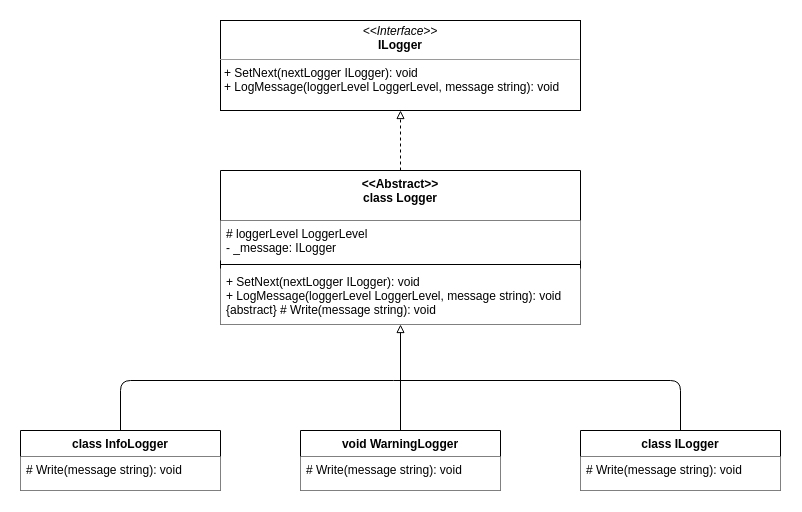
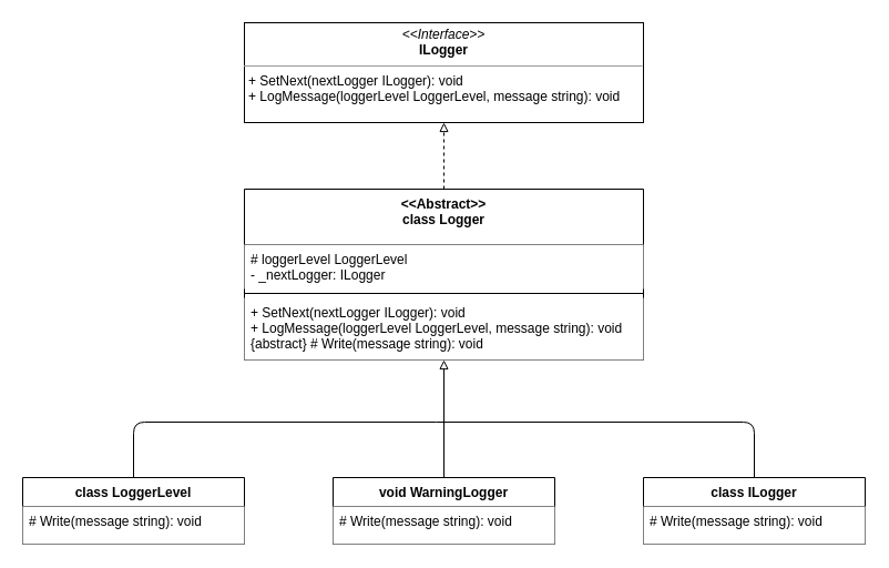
  <mxCell id="0" />
  <mxCell id="1" parent="0" />
  <mxCell id="2" value="&lt;p style=&quot;margin:0px;margin-top:4px;text-align:center;&quot;&gt;&lt;i&gt;&amp;lt;&amp;lt;Interface&amp;gt;&amp;gt;&lt;/i&gt;&lt;br&gt;&lt;b&gt;ILogger&lt;/b&gt;&lt;/p&gt;&lt;hr size=&quot;1&quot;&gt;&lt;p style=&quot;margin:0px;margin-left:4px;&quot;&gt;&lt;/p&gt;&lt;p style=&quot;margin:0px;margin-left:4px;&quot;&gt;+ SetNext(nextLogger ILogger): void&lt;br&gt;+ LogMessage(loggerLevel LoggerLevel, message string): void&lt;/p&gt;" style="verticalAlign=top;align=left;overflow=fill;fontSize=12;fontFamily=Helvetica;html=1;" vertex="1" parent="1"><mxGeometry x="220" y="20" width="360" height="90" as="geometry" /></mxCell>
  <mxCell id="3" value="" style="edgeStyle=none;html=1;dashed=1;endArrow=block;endFill=0;" edge="1" parent="1" source="4" target="2"><mxGeometry relative="1" as="geometry" /></mxCell>
  <mxCell id="4" value="&lt;&lt;Abstract&gt;&gt;&#10;class Logger" style="swimlane;fontStyle=1;align=center;verticalAlign=top;childLayout=stackLayout;horizontal=1;startSize=50;horizontalStack=0;resizeParent=1;resizeParentMax=0;resizeLast=0;collapsible=1;marginBottom=0;" vertex="1" parent="1"><mxGeometry x="220" y="170" width="360" height="154" as="geometry" /></mxCell>
- <mxCell id="5" value="# loggerLevel LoggerLevel&#10;- _message: ILogger" style="text;strokeColor=none;fillColor=default;align=left;verticalAlign=top;spacingLeft=4;spacingRight=4;overflow=hidden;rotatable=0;points=[[0,0.5],[1,0.5]];portConstraint=eastwest;" vertex="1" parent="4"><mxGeometry y="50" width="360" height="40" as="geometry" /></mxCell>
+ <mxCell id="5" value="# loggerLevel LoggerLevel&#10;- _nextLogger: ILogger" style="text;strokeColor=none;fillColor=default;align=left;verticalAlign=top;spacingLeft=4;spacingRight=4;overflow=hidden;rotatable=0;points=[[0,0.5],[1,0.5]];portConstraint=eastwest;" vertex="1" parent="4"><mxGeometry y="50" width="360" height="40" as="geometry" /></mxCell>
  <mxCell id="6" value="" style="line;strokeWidth=1;fillColor=none;align=left;verticalAlign=middle;spacingTop=-1;spacingLeft=3;spacingRight=3;rotatable=0;labelPosition=right;points=[];portConstraint=eastwest;strokeColor=inherit;" vertex="1" parent="4"><mxGeometry y="90" width="360" height="8" as="geometry" /></mxCell>
  <mxCell id="7" value="+ SetNext(nextLogger ILogger): void&#10;+ LogMessage(loggerLevel LoggerLevel, message string): void&#10;{abstract} # Write(message string): void" style="text;strokeColor=none;fillColor=default;align=left;verticalAlign=top;spacingLeft=4;spacingRight=4;overflow=hidden;rotatable=0;points=[[0,0.5],[1,0.5]];portConstraint=eastwest;" vertex="1" parent="4"><mxGeometry y="98" width="360" height="56" as="geometry" /></mxCell>
  <mxCell id="8" style="edgeStyle=none;html=1;endArrow=none;endFill=0;exitX=0.5;exitY=0;exitDx=0;exitDy=0;" edge="1" parent="1" source="9"><mxGeometry relative="1" as="geometry"><mxPoint x="393" y="380" as="targetPoint" /><Array as="points"><mxPoint x="120" y="380" /></Array></mxGeometry></mxCell>
- <mxCell id="9" value="class InfoLogger" style="swimlane;fontStyle=1;align=center;verticalAlign=top;childLayout=stackLayout;horizontal=1;startSize=26;horizontalStack=0;resizeParent=1;resizeParentMax=0;resizeLast=0;collapsible=1;marginBottom=0;fillColor=default;" vertex="1" parent="1"><mxGeometry x="20" y="430" width="200" height="60" as="geometry" /></mxCell>
+ <mxCell id="9" value="class LoggerLevel" style="swimlane;fontStyle=1;align=center;verticalAlign=top;childLayout=stackLayout;horizontal=1;startSize=26;horizontalStack=0;resizeParent=1;resizeParentMax=0;resizeLast=0;collapsible=1;marginBottom=0;fillColor=default;" vertex="1" parent="1"><mxGeometry x="20" y="430" width="200" height="60" as="geometry" /></mxCell>
  <mxCell id="10" value="# Write(message string): void" style="text;strokeColor=none;fillColor=default;align=left;verticalAlign=top;spacingLeft=4;spacingRight=4;overflow=hidden;rotatable=0;points=[[0,0.5],[1,0.5]];portConstraint=eastwest;" vertex="1" parent="9"><mxGeometry y="26" width="200" height="34" as="geometry" /></mxCell>
  <mxCell id="11" value="" style="edgeStyle=none;html=1;endArrow=block;endFill=0;" edge="1" parent="1" source="12" target="7"><mxGeometry relative="1" as="geometry" /></mxCell>
  <mxCell id="12" value="void WarningLogger" style="swimlane;fontStyle=1;align=center;verticalAlign=top;childLayout=stackLayout;horizontal=1;startSize=26;horizontalStack=0;resizeParent=1;resizeParentMax=0;resizeLast=0;collapsible=1;marginBottom=0;fillColor=default;" vertex="1" parent="1"><mxGeometry x="300" y="430" width="200" height="60" as="geometry" /></mxCell>
  <mxCell id="13" value="# Write(message string): void" style="text;strokeColor=none;fillColor=default;align=left;verticalAlign=top;spacingLeft=4;spacingRight=4;overflow=hidden;rotatable=0;points=[[0,0.5],[1,0.5]];portConstraint=eastwest;" vertex="1" parent="12"><mxGeometry y="26" width="200" height="34" as="geometry" /></mxCell>
  <mxCell id="14" style="edgeStyle=none;html=1;exitX=0.5;exitY=0;exitDx=0;exitDy=0;endArrow=none;endFill=0;" edge="1" parent="1" source="15"><mxGeometry relative="1" as="geometry"><mxPoint x="393" y="380" as="targetPoint" /><Array as="points"><mxPoint x="680" y="380" /></Array></mxGeometry></mxCell>
  <mxCell id="15" value="class ILogger" style="swimlane;fontStyle=1;align=center;verticalAlign=top;childLayout=stackLayout;horizontal=1;startSize=26;horizontalStack=0;resizeParent=1;resizeParentMax=0;resizeLast=0;collapsible=1;marginBottom=0;fillColor=default;" vertex="1" parent="1"><mxGeometry x="580" y="430" width="200" height="60" as="geometry" /></mxCell>
  <mxCell id="16" value="# Write(message string): void" style="text;strokeColor=none;fillColor=default;align=left;verticalAlign=top;spacingLeft=4;spacingRight=4;overflow=hidden;rotatable=0;points=[[0,0.5],[1,0.5]];portConstraint=eastwest;" vertex="1" parent="15"><mxGeometry y="26" width="200" height="34" as="geometry" /></mxCell>
